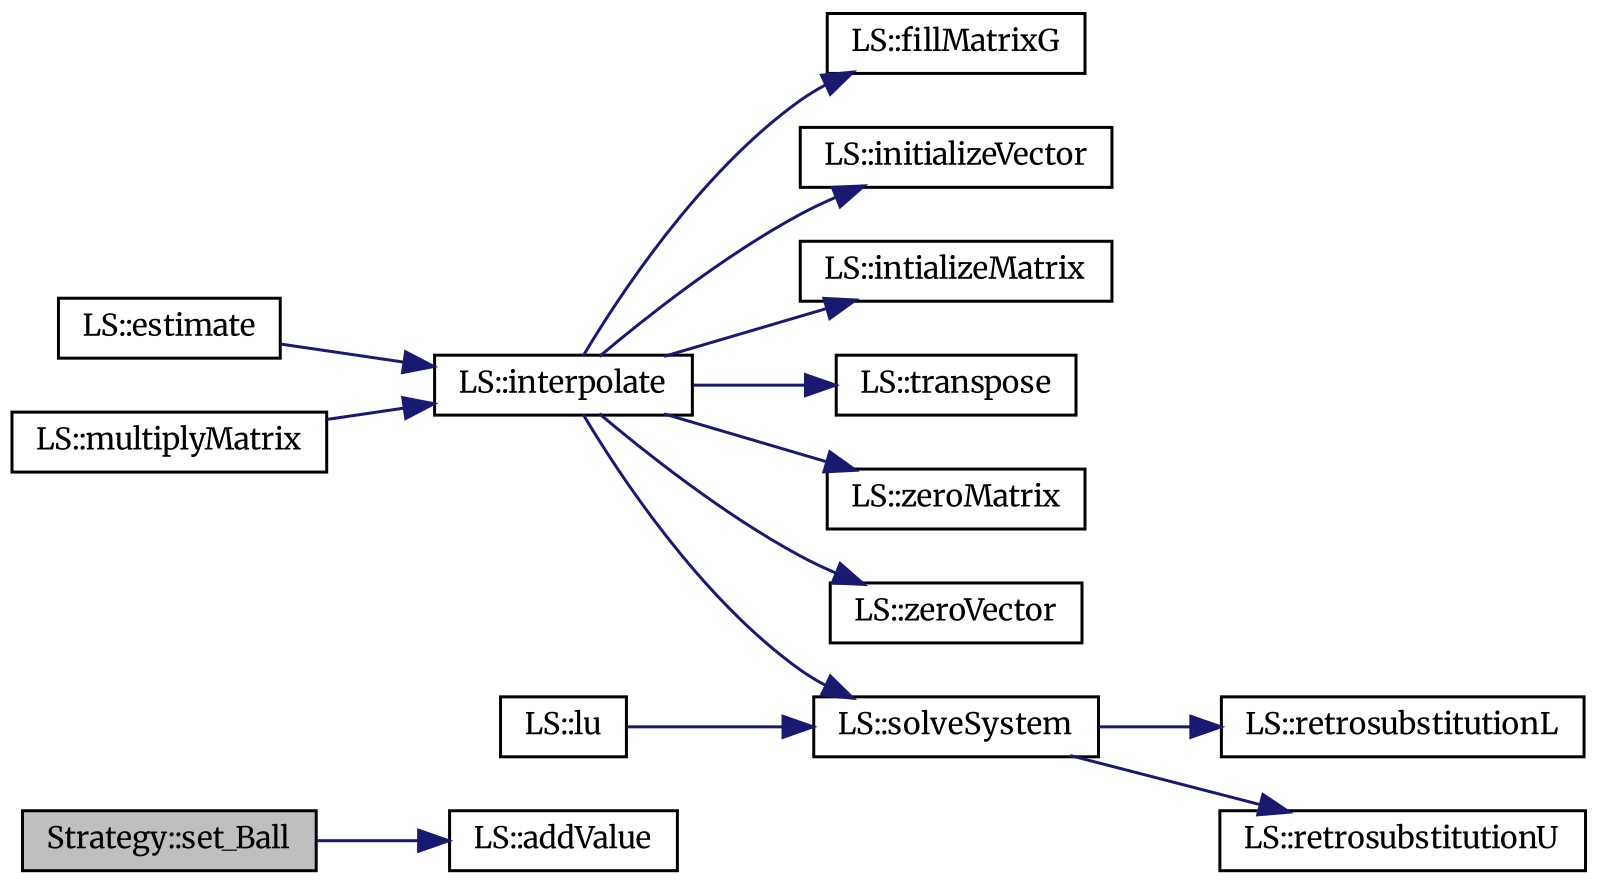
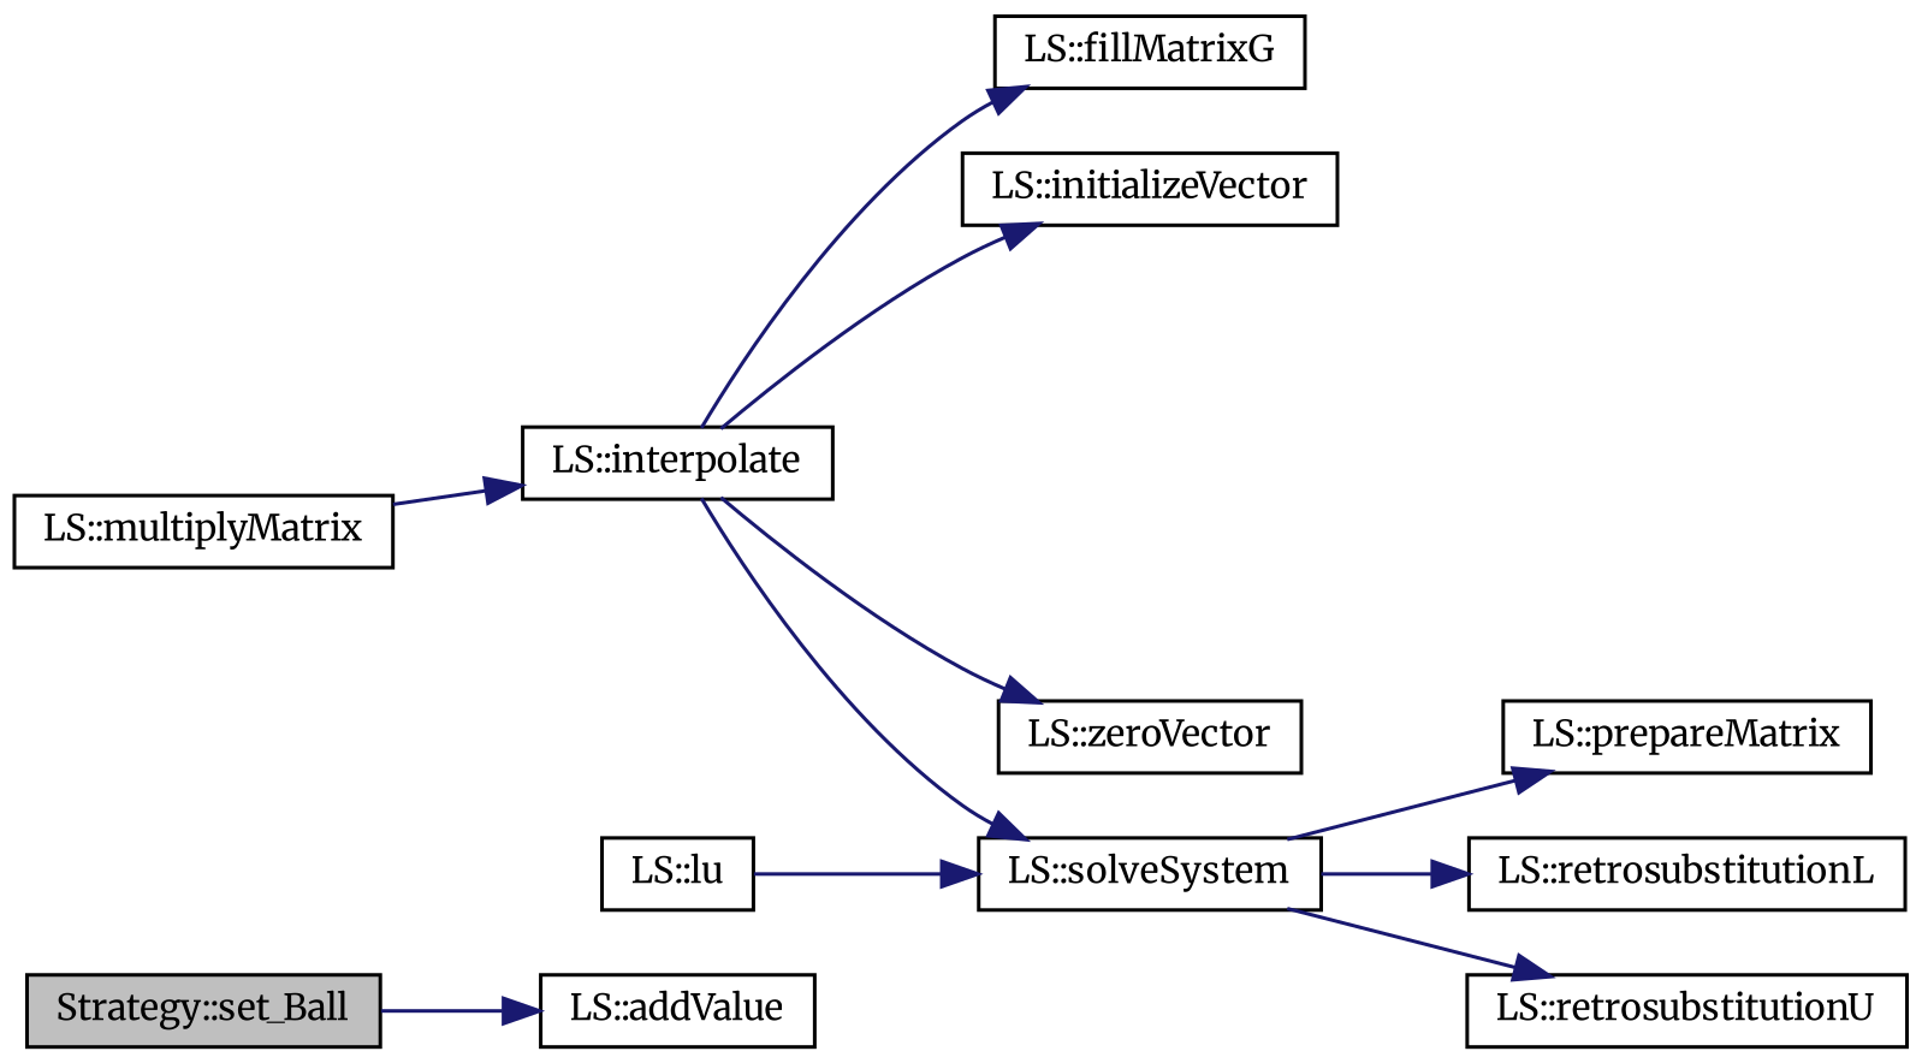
  digraph {
    fontname=Merriweather
    rankdir=LR
    node [color=black fillcolor=white fontname=Merriweather fontsize=10 shape=record style=filled]
    edge [color=midnightblue fontname=Merriweather fontsize=10 labelfontname=Helvetica labelfontsize=10 style=solid]
    n1 [fillcolor=grey75 fontcolor=black height=0.2 label="Strategy::set_Ball" width=0.4]
    n2 [height=0.2 label="LS::addValue" width=0.4]
-   n3 [height=0.2 label="LS::estimate" width=0.4]
    n4 [height=0.2 label="LS::interpolate" width=0.4]
    n5 [height=0.2 label="LS::fillMatrixG" width=0.4]
    n6 [height=0.2 label="LS::initializeVector" width=0.4]
-   n7 [height=0.2 label="LS::intializeMatrix" width=0.4]
    n8 [height=0.2 label="LS::solveSystem" width=0.4]
-   n9 [height=0.2 label="LS::transpose" width=0.4]
-   n10 [height=0.2 label="LS::zeroMatrix" width=0.4]
    n11 [height=0.2 label="LS::zeroVector" width=0.4]
    n12 [height=0.2 label="LS::multiplyMatrix" width=0.4]
+   n13 [height=0.2 label="LS::prepareMatrix" width=0.4]
    n14 [height=0.2 label="LS::retrosubstitutionL" width=0.4]
    n15 [height=0.2 label="LS::retrosubstitutionU" width=0.4]
    n16 [height=0.2 label="LS::lu" width=0.4]
    n1 -> n2
-   n3 -> n4
    n4 -> n5
    n4 -> n6
-   n4 -> n7
    n4 -> n8
-   n4 -> n9
-   n4 -> n10
    n4 -> n11
+   n8 -> n13
    n8 -> n14
    n8 -> n15
    n12 -> n4
    n16 -> n8
  }
